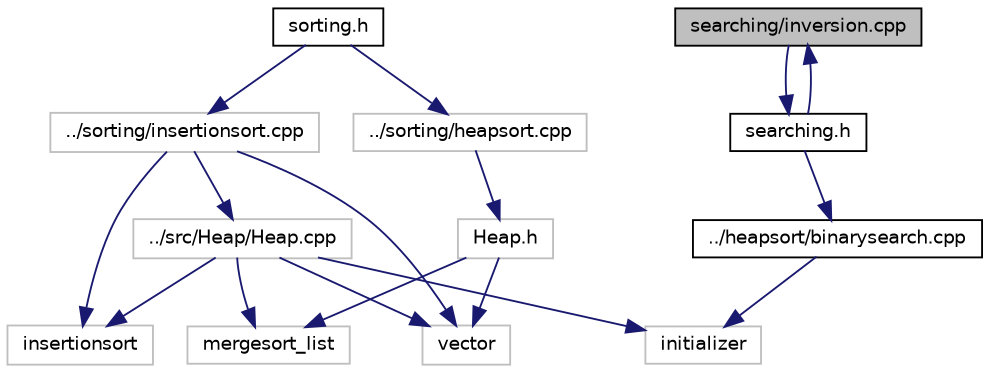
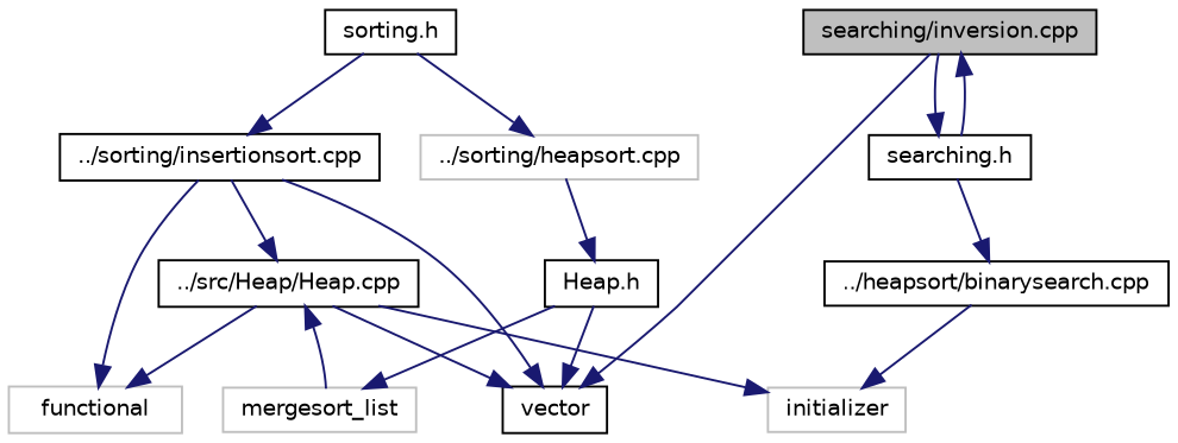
  digraph {
    node [color=black fillcolor=white fontname=Helvetica fontsize=10 shape=record style=filled]
    edge [color=midnightblue fontname=Helvetica fontsize=10 labelfontname=Helvetica labelfontsize=10 style=solid]
    n1 [fillcolor=grey75 fontcolor=black height=0.2 label="searching/inversion.cpp" width=0.4]
-   n2 [color=grey75 height=0.2 label=vector width=0.4]
+   n2 [height=0.2 label=vector width=0.4]
    n3 [height=0.2 label="searching.h" width=0.4]
    n4 [height=0.2 label="sorting.h" width=0.4]
-   n5 [color=grey75 height=0.2 label="../sorting/insertionsort.cpp" width=0.4]
+   n5 [height=0.2 label="../sorting/insertionsort.cpp" width=0.4]
    n6 [color=grey75 height=0.2 label="../sorting/heapsort.cpp" width=0.4]
    n7 [height=0.2 label="../heapsort/binarysearch.cpp" width=0.4]
-   n8 [color=grey75 height=0.2 label=insertionsort width=0.4]
-   n9 [color=grey75 height=0.2 label="../src/Heap/Heap.cpp" width=0.4]
-   n10 [color=grey75 height=0.2 label="Heap.h" width=0.4]
+   n8 [color=grey75 height=0.2 label=functional width=0.4]
+   n9 [height=0.2 label="../src/Heap/Heap.cpp" width=0.4]
+   n10 [height=0.2 label="Heap.h" width=0.4]
    n11 [color=grey75 height=0.2 label=mergesort_list width=0.4]
    n12 [color=grey75 height=0.2 label=initializer width=0.4]
+   n1 -> n2
    n1 -> n3
    n3 -> n1
    n3 -> n7
    n4 -> n5
    n4 -> n6
    n5 -> n2
    n5 -> n8
    n5 -> n9
    n6 -> n10
    n7 -> n12
    n9 -> n2
    n9 -> n8
-   n9 -> n11
+   n11 -> n9
    n9 -> n12
    n10 -> n2
    n10 -> n11
  }
